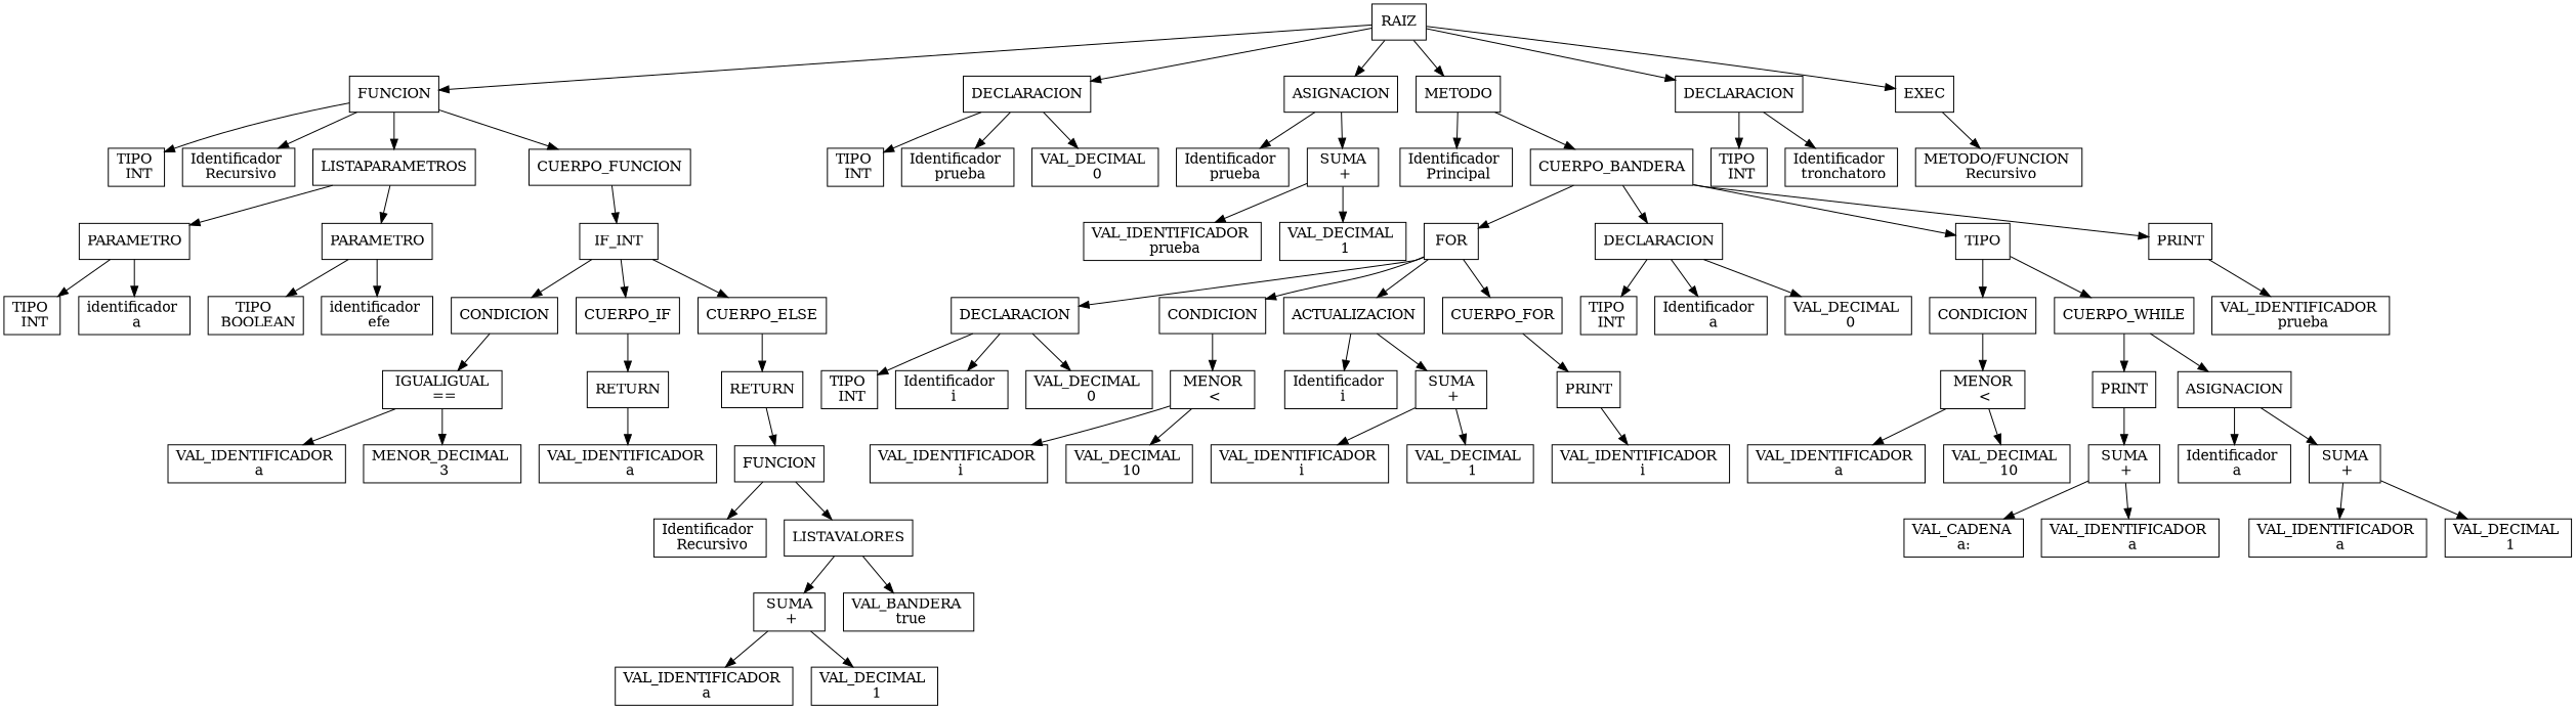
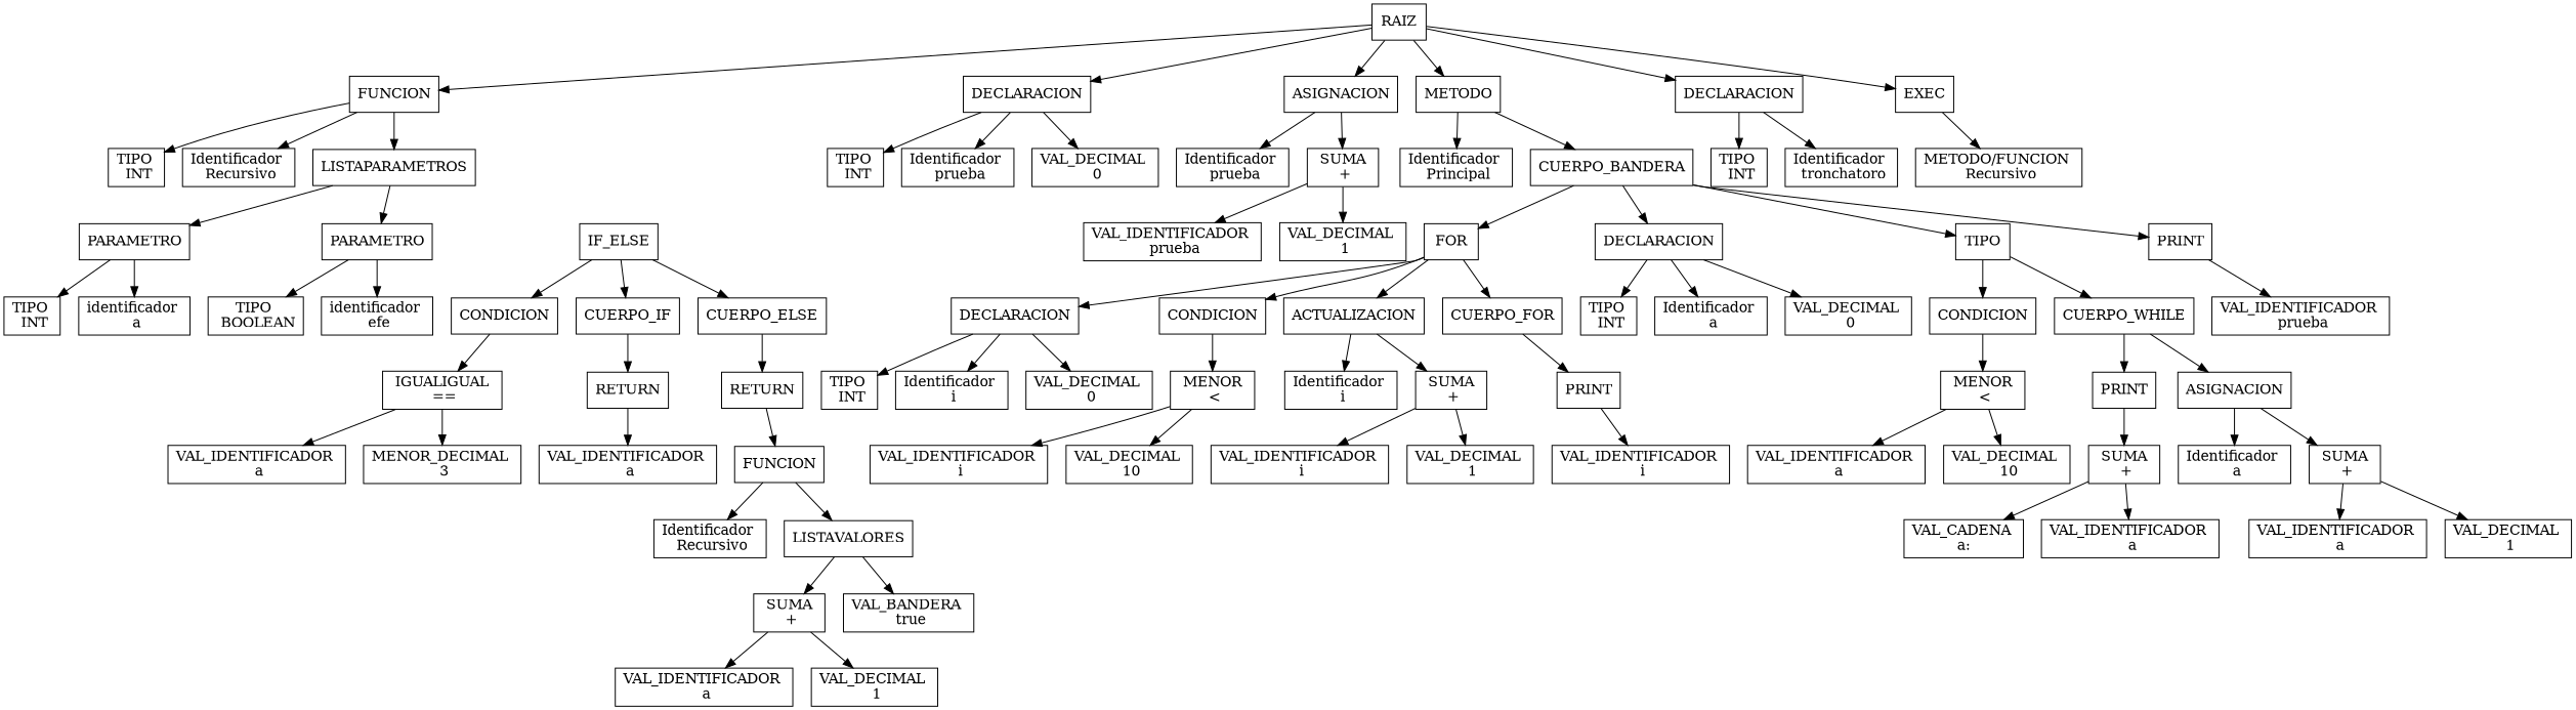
  digraph {
    node [shape=box]
    n1 [label=RAIZ]
    n2 [label=FUNCION]
    n3 [label=DECLARACION]
    n4 [label=ASIGNACION]
    n5 [label=METODO]
    n6 [label=DECLARACION]
    n7 [label=EXEC]
    n8 [label="TIPO \n INT"]
    n9 [label="Identificador \n Recursivo"]
    n10 [label=LISTAPARAMETROS]
-   n11 [label=CUERPO_FUNCION]
    n12 [label="TIPO \n INT"]
    n13 [label="Identificador \n prueba"]
    n14 [label="VAL_DECIMAL \n 0"]
    n15 [label="Identificador \n prueba"]
    n16 [label=" SUMA \n +"]
    n17 [label="Identificador \n Principal"]
    n18 [label=CUERPO_BANDERA]
    n19 [label="TIPO \n INT"]
    n20 [label="Identificador \n tronchatoro"]
    n21 [label="METODO/FUNCION \n Recursivo"]
    n22 [label=PARAMETRO]
    n23 [label=PARAMETRO]
-   n24 [label=IF_INT]
+   n24 [label=IF_ELSE]
    n25 [label="TIPO \n INT"]
    n26 [label="identificador \n a"]
    n27 [label="TIPO \n BOOLEAN"]
    n28 [label="identificador \n efe"]
    n29 [label=CONDICION]
    n30 [label=CUERPO_IF]
    n31 [label=CUERPO_ELSE]
    n32 [label=" IGUALIGUAL \n =="]
    n33 [label=RETURN]
    n34 [label=RETURN]
    n35 [label="VAL_IDENTIFICADOR \n a"]
    n36 [label="MENOR_DECIMAL \n 3"]
    n37 [label="VAL_IDENTIFICADOR \n a"]
    n38 [label=FUNCION]
    n39 [label="Identificador \n Recursivo"]
    n40 [label=LISTAVALORES]
    n41 [label=" SUMA \n +"]
    n42 [label="VAL_BANDERA \n true"]
    n43 [label="VAL_IDENTIFICADOR \n a"]
    n44 [label="VAL_DECIMAL \n 1"]
    n45 [label="VAL_IDENTIFICADOR \n prueba"]
    n46 [label="VAL_DECIMAL \n 1"]
    n47 [label=FOR]
    n48 [label=DECLARACION]
    n49 [label=TIPO]
    n50 [label=PRINT]
    n51 [label=DECLARACION]
    n52 [label=CONDICION]
    n53 [label=ACTUALIZACION]
    n54 [label=CUERPO_FOR]
    n55 [label="TIPO \n INT"]
    n56 [label="Identificador \n a"]
    n57 [label="VAL_DECIMAL \n 0"]
    n58 [label=CONDICION]
    n59 [label=CUERPO_WHILE]
    n60 [label="VAL_IDENTIFICADOR \n prueba"]
    n61 [label="TIPO \n INT"]
    n62 [label="Identificador \n i"]
    n63 [label="VAL_DECIMAL \n 0"]
    n64 [label=" MENOR \n <"]
    n65 [label="Identificador \n i"]
    n66 [label=" SUMA \n +"]
    n67 [label=PRINT]
    n68 [label="VAL_IDENTIFICADOR \n i"]
    n69 [label="VAL_DECIMAL \n 10"]
    n70 [label="VAL_IDENTIFICADOR \n i"]
    n71 [label="VAL_DECIMAL \n 1"]
    n72 [label="VAL_IDENTIFICADOR \n i"]
    n73 [label=" MENOR \n <"]
    n74 [label=PRINT]
    n75 [label=ASIGNACION]
    n76 [label="VAL_IDENTIFICADOR \n a"]
    n77 [label="VAL_DECIMAL \n 10"]
    n78 [label=" SUMA \n +"]
    n79 [label="Identificador \n a"]
    n80 [label=" SUMA \n +"]
    n81 [label="VAL_CADENA \n a: "]
    n82 [label="VAL_IDENTIFICADOR \n a"]
    n83 [label="VAL_IDENTIFICADOR \n a"]
    n84 [label="VAL_DECIMAL \n 1"]
    n1 -> n2
    n1 -> n3
    n1 -> n4
    n1 -> n5
    n1 -> n6
    n1 -> n7
    n2 -> n8
    n2 -> n9
    n2 -> n10
-   n2 -> n11
    n3 -> n12
    n3 -> n13
    n3 -> n14
    n4 -> n15
    n4 -> n16
    n5 -> n17
    n5 -> n18
    n6 -> n19
    n6 -> n20
    n7 -> n21
    n10 -> n22
    n10 -> n23
-   n11 -> n24
    n16 -> n45
    n16 -> n46
    n18 -> n47
    n18 -> n48
    n18 -> n49
    n18 -> n50
    n22 -> n25
    n22 -> n26
    n23 -> n27
    n23 -> n28
    n24 -> n29
    n24 -> n30
    n24 -> n31
    n29 -> n32
    n30 -> n33
    n31 -> n34
    n32 -> n35
    n32 -> n36
    n33 -> n37
    n34 -> n38
    n38 -> n39
    n38 -> n40
    n40 -> n41
    n40 -> n42
    n41 -> n43
    n41 -> n44
    n47 -> n51
    n47 -> n52
    n47 -> n53
    n47 -> n54
    n48 -> n55
    n48 -> n56
    n48 -> n57
    n49 -> n58
    n49 -> n59
    n50 -> n60
    n51 -> n61
    n51 -> n62
    n51 -> n63
    n52 -> n64
    n53 -> n65
    n53 -> n66
    n54 -> n67
    n58 -> n73
    n59 -> n74
    n59 -> n75
    n64 -> n68
    n64 -> n69
    n66 -> n70
    n66 -> n71
    n67 -> n72
    n73 -> n76
    n73 -> n77
    n74 -> n78
    n75 -> n79
    n75 -> n80
    n78 -> n81
    n78 -> n82
    n80 -> n83
    n80 -> n84
  }
